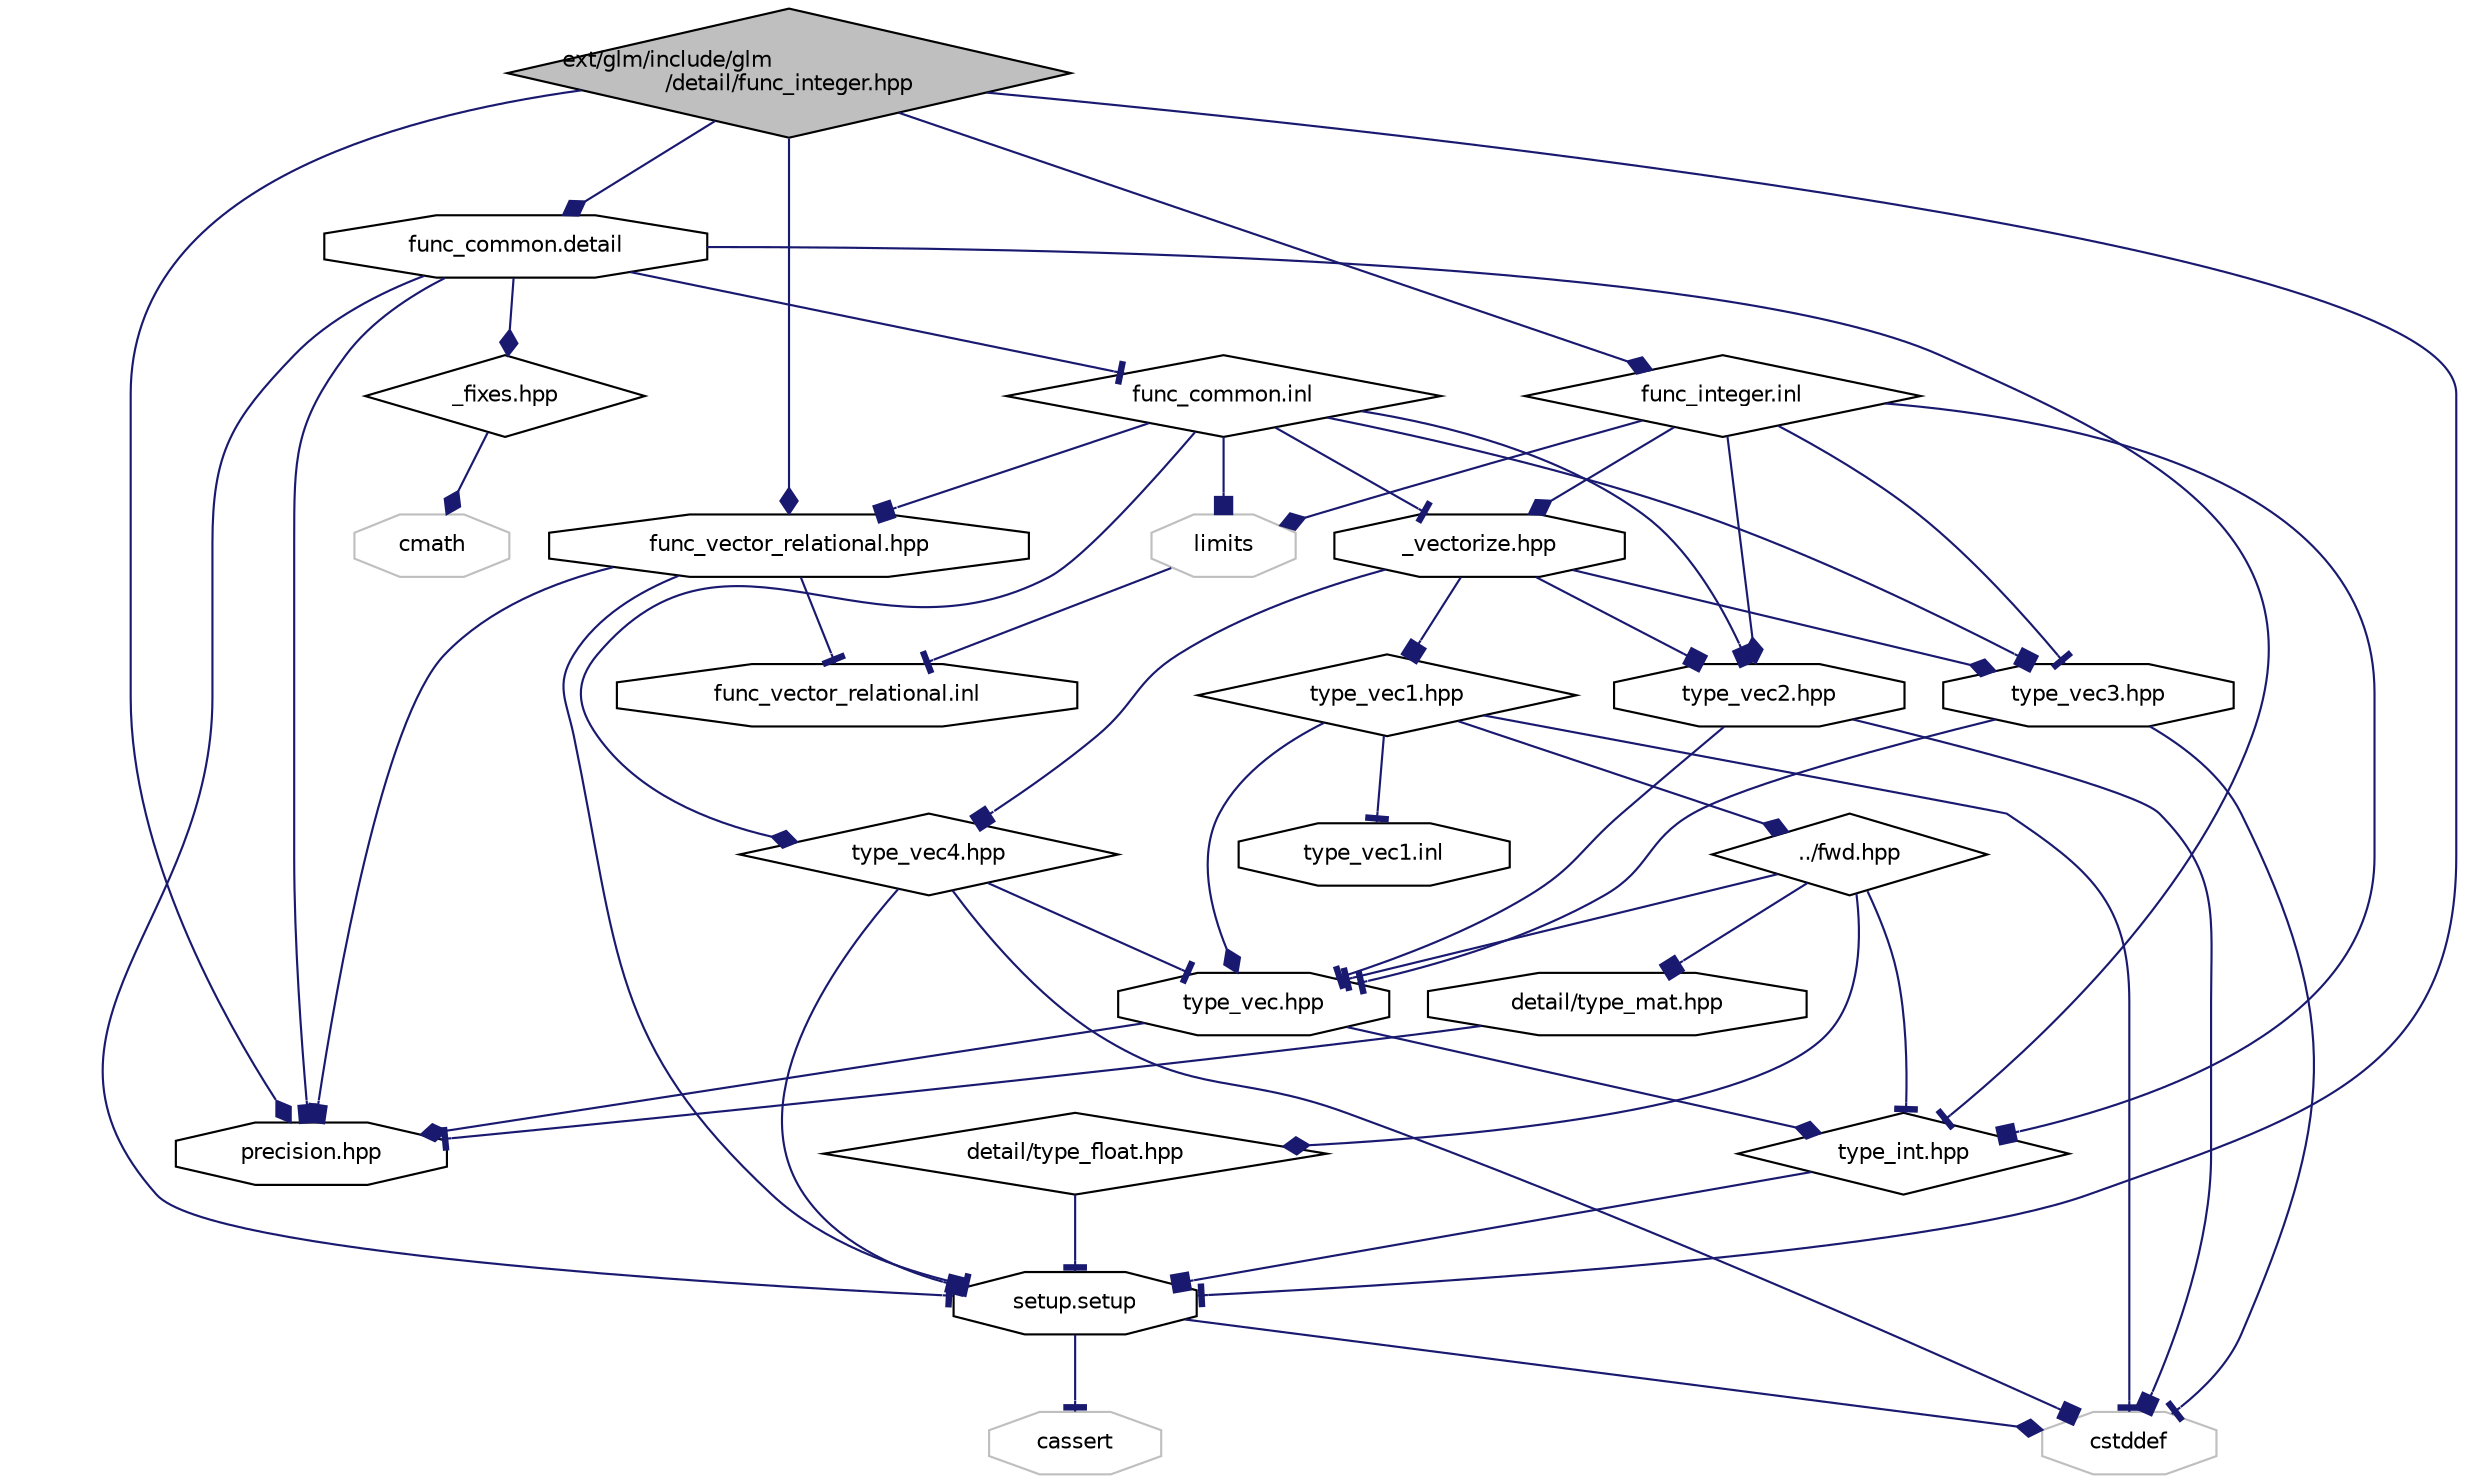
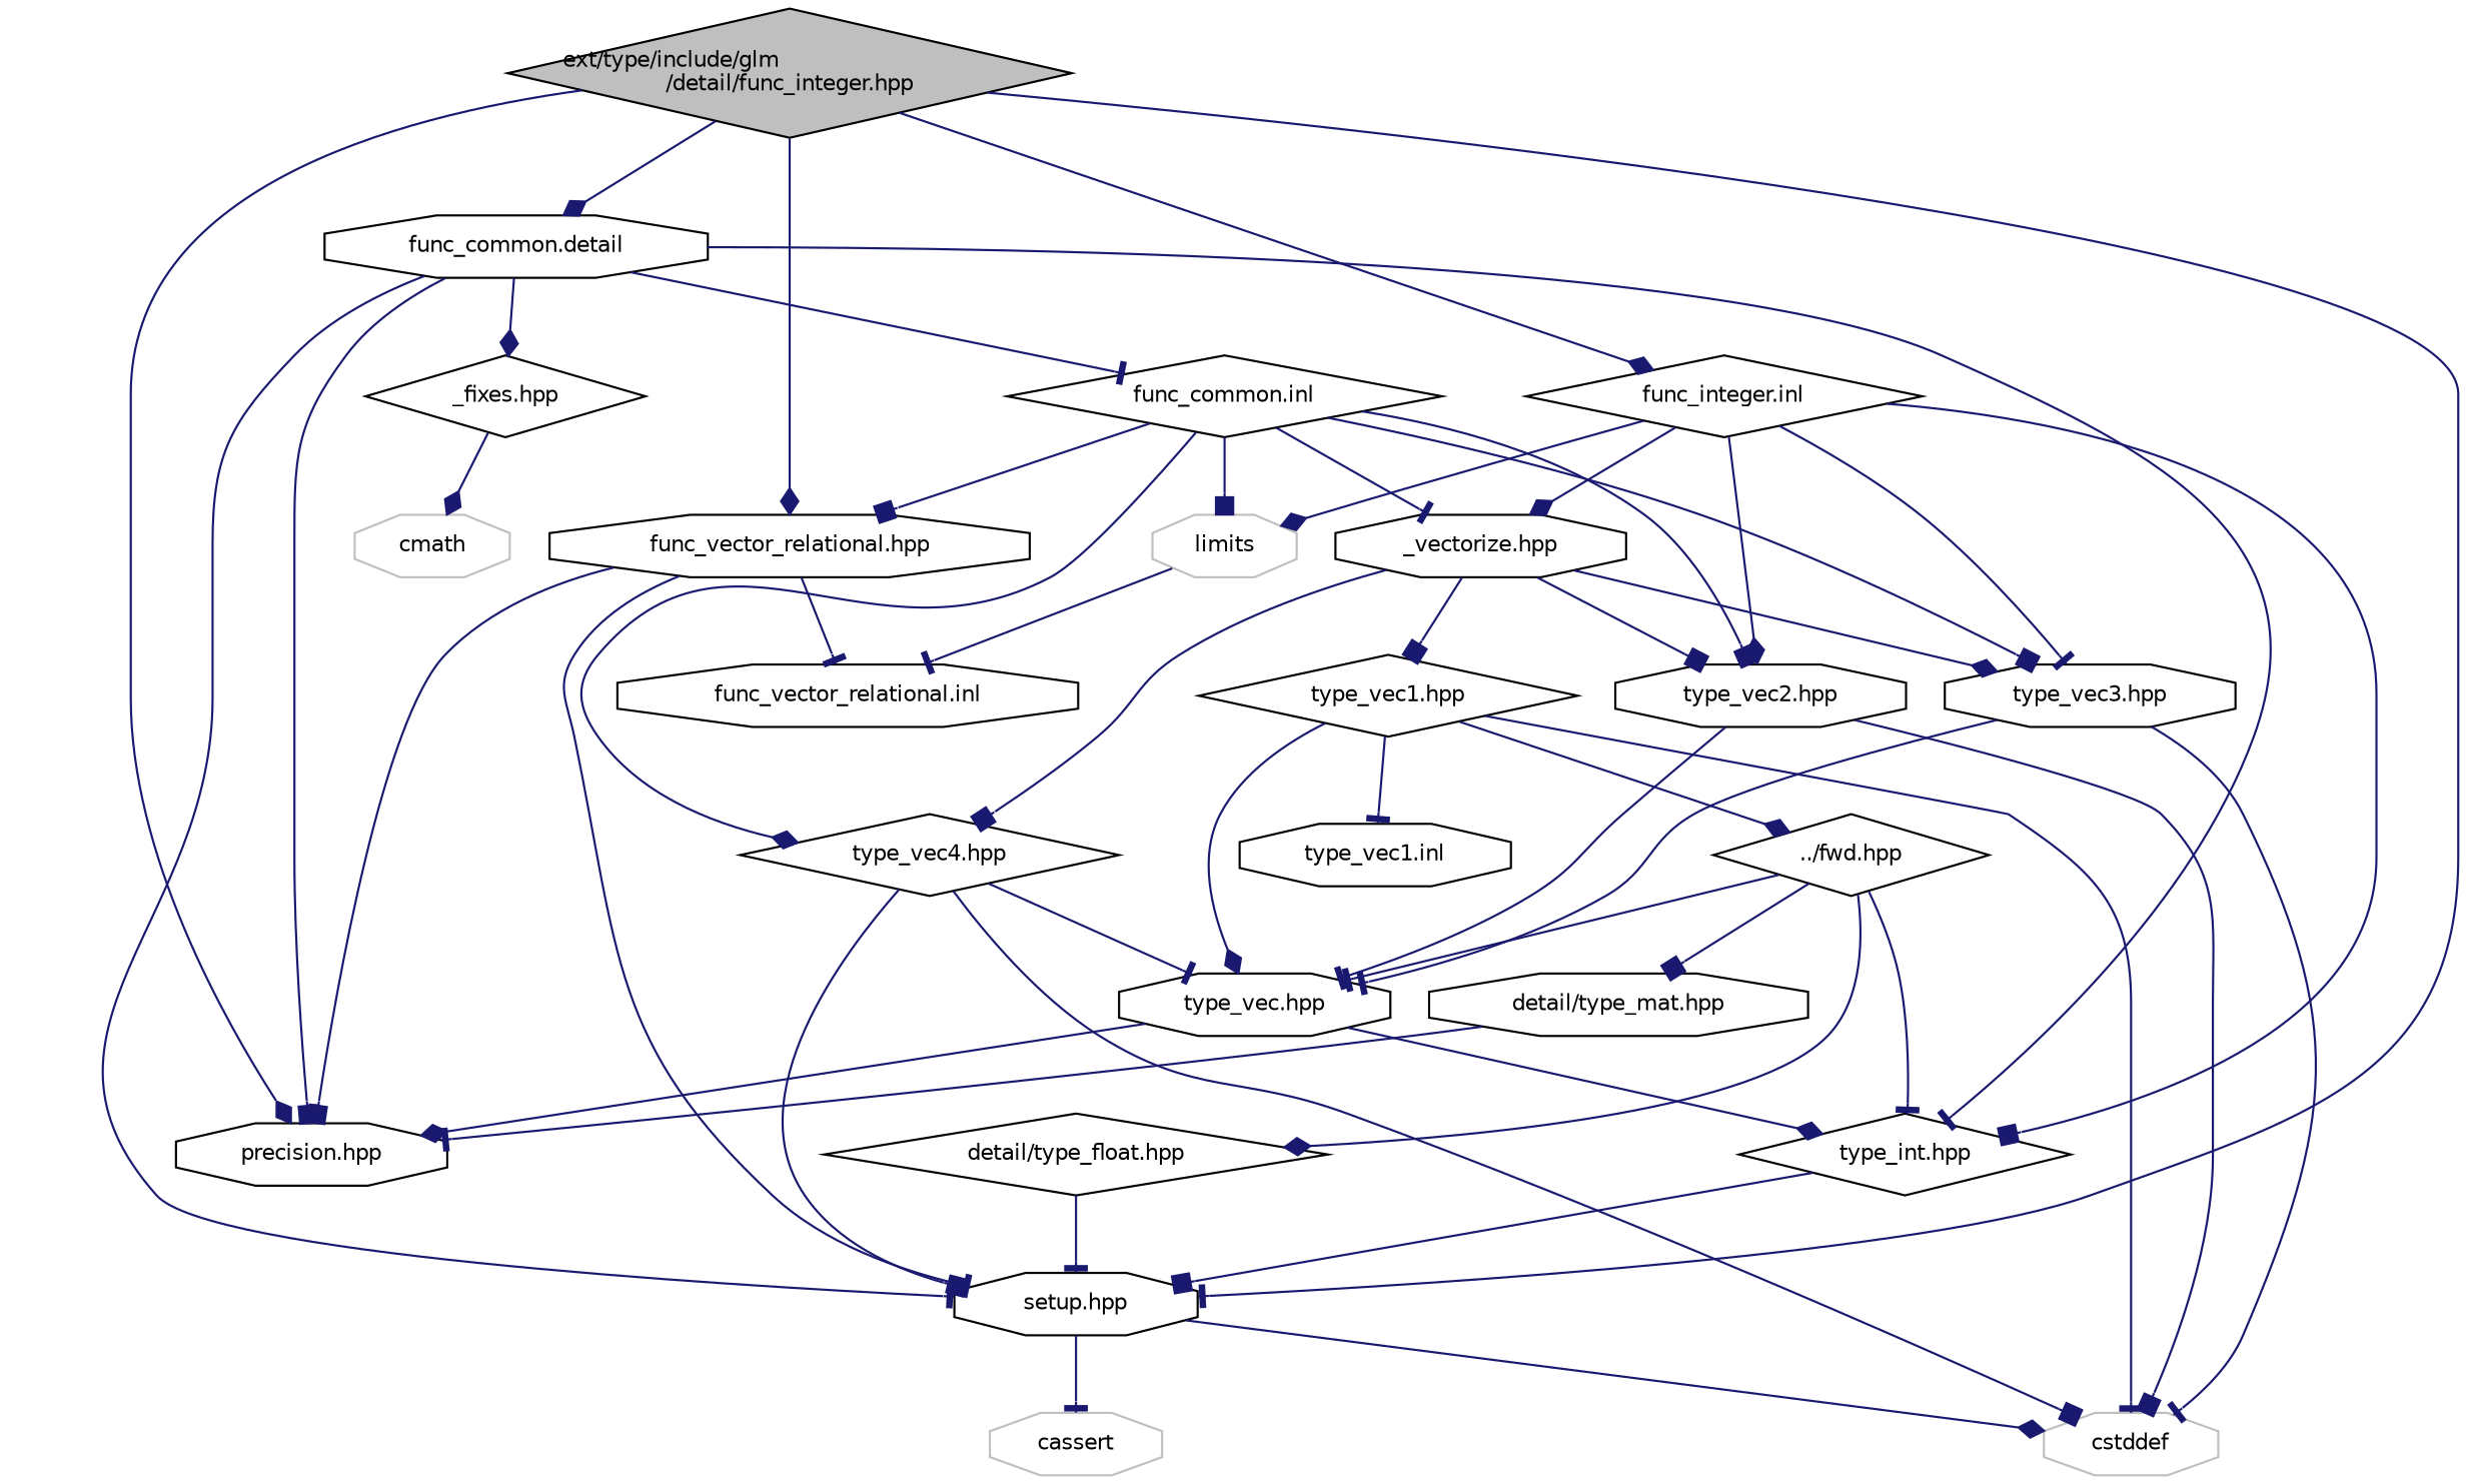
  digraph {
    node [color=black fillcolor=white fontname=Helvetica fontsize=10 shape=octagon style=filled]
    edge [arrowhead=tee color=midnightblue fontname=Helvetica fontsize=10 labelfontname=Helvetica labelfontsize=10 style=solid]
-   n1 [fillcolor=grey75 fontcolor=black height=0.2 label="ext/glm/include/glm\l/detail/func_integer.hpp" shape=diamond width=0.4]
-   n2 [height=0.2 label="setup.setup" width=0.4]
+   n1 [fillcolor=grey75 fontcolor=black height=0.2 label="ext/type/include/glm\l/detail/func_integer.hpp" shape=diamond width=0.4]
+   n2 [height=0.2 label="setup.hpp" width=0.4]
    n3 [height=0.2 label="precision.hpp" width=0.4]
    n4 [height=0.2 label="func_common.detail" width=0.4]
    n5 [height=0.2 label="func_vector_relational.hpp" width=0.4]
    n6 [height=0.2 label="func_integer.inl" shape=diamond width=0.4]
    n7 [color=grey75 height=0.2 label=cassert width=0.4]
    n8 [color=grey75 height=0.2 label=cstddef width=0.4]
    n9 [height=0.2 label="type_int.hpp" shape=diamond width=0.4]
    n10 [height=0.2 label="_fixes.hpp" shape=diamond width=0.4]
    n11 [height=0.2 label="func_common.inl" shape=diamond width=0.4]
    n12 [height=0.2 label="func_vector_relational.inl" width=0.4]
    n13 [color=grey75 height=0.2 label=limits width=0.4]
    n14 [height=0.2 label="type_vec2.hpp" width=0.4]
    n15 [height=0.2 label="type_vec3.hpp" width=0.4]
    n16 [height=0.2 label="_vectorize.hpp" width=0.4]
    n17 [color=grey75 height=0.2 label=cmath width=0.4]
    n18 [height=0.2 label="type_vec4.hpp" shape=diamond width=0.4]
    n19 [height=0.2 label="type_vec.hpp" width=0.4]
    n20 [height=0.2 label="type_vec1.hpp" shape=diamond width=0.4]
    n21 [height=0.2 label="../fwd.hpp" shape=diamond width=0.4]
    n22 [height=0.2 label="type_vec1.inl" width=0.4]
    n23 [height=0.2 label="detail/type_float.hpp" shape=diamond width=0.4]
    n24 [height=0.2 label="detail/type_mat.hpp" width=0.4]
    n1 -> n2
    n1 -> n3 [arrowhead=diamond]
    n1 -> n4 [arrowhead=diamond]
    n1 -> n5 [arrowhead=diamond]
    n1 -> n6 [arrowhead=diamond]
    n2 -> n7
    n2 -> n8 [arrowhead=diamond]
    n4 -> n2
    n4 -> n3 [arrowhead=box]
    n4 -> n9
    n4 -> n10 [arrowhead=diamond]
    n4 -> n11
    n5 -> n2
    n5 -> n3 [arrowhead=box]
    n5 -> n12
    n6 -> n9 [arrowhead=box]
    n6 -> n13 [arrowhead=diamond]
    n6 -> n14 [arrowhead=diamond]
    n6 -> n15
    n6 -> n16 [arrowhead=diamond]
    n9 -> n2 [arrowhead=box]
    n10 -> n17 [arrowhead=diamond]
    n11 -> n5 [arrowhead=box]
    n11 -> n13 [arrowhead=box]
    n11 -> n14 [arrowhead=box]
    n11 -> n15 [arrowhead=box]
    n11 -> n16
    n11 -> n18 [arrowhead=diamond]
    n13 -> n12
    n14 -> n8 [arrowhead=box]
    n14 -> n19
    n15 -> n8
    n15 -> n19
    n16 -> n14 [arrowhead=box]
    n16 -> n15 [arrowhead=diamond]
    n16 -> n18 [arrowhead=box]
    n16 -> n20 [arrowhead=box]
    n18 -> n2 [arrowhead=box]
    n18 -> n8 [arrowhead=box]
    n18 -> n19
    n19 -> n3 [arrowhead=diamond]
    n19 -> n9 [arrowhead=diamond]
    n20 -> n8
    n20 -> n19 [arrowhead=diamond]
    n20 -> n21 [arrowhead=diamond]
    n20 -> n22
    n21 -> n9
    n21 -> n19
    n21 -> n23 [arrowhead=diamond]
    n21 -> n24 [arrowhead=box]
    n23 -> n2
    n24 -> n3
  }
